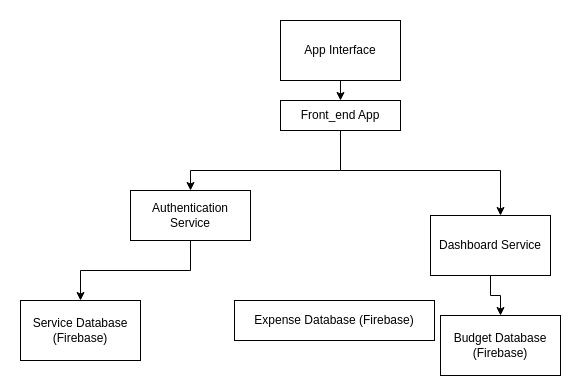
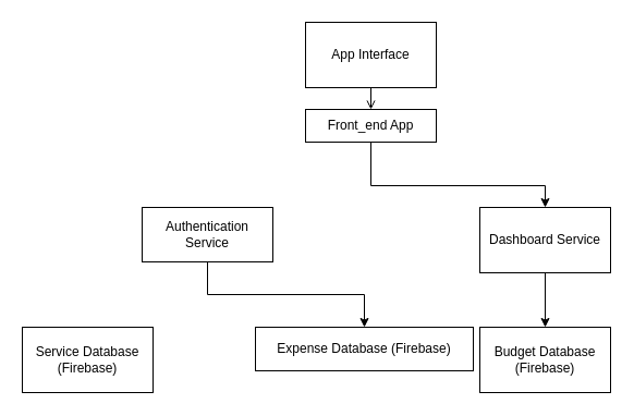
  <mxCell id="0" />
  <mxCell id="1" parent="0" />
- <mxCell id="2" style="edgeStyle=orthogonalEdgeStyle;rounded=0;orthogonalLoop=1;jettySize=auto;html=1;exitX=0.5;exitY=1;exitDx=0;exitDy=0;entryX=0.5;entryY=0;entryDx=0;entryDy=0;" edge="1" parent="1" source="3" target="6"><mxGeometry relative="1" as="geometry" /></mxCell>
+ <mxCell id="2" style="edgeStyle=orthogonalEdgeStyle;rounded=0;orthogonalLoop=1;jettySize=auto;html=1;exitX=0.5;exitY=1;exitDx=0;exitDy=0;entryX=0.5;entryY=0;entryDx=0;entryDy=0;endArrow=open;" edge="1" parent="1" source="3" target="6"><mxGeometry relative="1" as="geometry" /></mxCell>
  <mxCell id="3" value="App Interface" style="rounded=0;whiteSpace=wrap;html=1;" vertex="1" parent="1"><mxGeometry x="280" y="20" width="120" height="60" as="geometry" /></mxCell>
- <mxCell id="4" style="edgeStyle=orthogonalEdgeStyle;rounded=0;orthogonalLoop=1;jettySize=auto;html=1;" edge="1" parent="1" source="6" target="9"><mxGeometry relative="1" as="geometry"><Array as="points"><mxPoint x="340" y="170" /><mxPoint x="190" y="170" /></Array></mxGeometry></mxCell>
  <mxCell id="5" style="edgeStyle=orthogonalEdgeStyle;rounded=0;orthogonalLoop=1;jettySize=auto;html=1;" edge="1" parent="1" source="6" target="11"><mxGeometry relative="1" as="geometry"><Array as="points"><mxPoint x="340" y="170" /><mxPoint x="500" y="170" /></Array></mxGeometry></mxCell>
  <mxCell id="6" value="Front_end App" style="rounded=0;whiteSpace=wrap;html=1;" vertex="1" parent="1"><mxGeometry x="280" y="100" width="120" height="30" as="geometry" /></mxCell>
- <mxCell id="7" style="edgeStyle=orthogonalEdgeStyle;rounded=0;orthogonalLoop=1;jettySize=auto;html=1;" edge="1" parent="1" source="9" target="12"><mxGeometry relative="1" as="geometry" /></mxCell>
+ <mxCell id="8" style="edgeStyle=orthogonalEdgeStyle;rounded=0;orthogonalLoop=1;jettySize=auto;html=1;" edge="1" parent="1" source="9" target="13"><mxGeometry relative="1" as="geometry" /></mxCell>
  <mxCell id="9" value="Authentication Service" style="rounded=0;whiteSpace=wrap;html=1;" vertex="1" parent="1"><mxGeometry x="130" y="190" width="120" height="50" as="geometry" /></mxCell>
  <mxCell id="10" style="edgeStyle=orthogonalEdgeStyle;rounded=0;orthogonalLoop=1;jettySize=auto;html=1;entryX=0.5;entryY=0;entryDx=0;entryDy=0;" edge="1" parent="1" source="11" target="14"><mxGeometry relative="1" as="geometry" /></mxCell>
- <mxCell id="11" value="Dashboard Service" style="rounded=0;whiteSpace=wrap;html=1;" vertex="1" parent="1"><mxGeometry x="430" y="215" width="120" height="60" as="geometry" /></mxCell>
+ <mxCell id="11" value="Dashboard Service" style="rounded=0;whiteSpace=wrap;html=1;" vertex="1" parent="1"><mxGeometry x="440" y="190" width="120" height="60" as="geometry" /></mxCell>
  <mxCell id="12" value="Service Database (Firebase)" style="rounded=0;whiteSpace=wrap;html=1;" vertex="1" parent="1"><mxGeometry x="20" y="300" width="120" height="60" as="geometry" /></mxCell>
  <mxCell id="13" value="Expense Database (Firebase)" style="rounded=0;whiteSpace=wrap;html=1;" vertex="1" parent="1"><mxGeometry x="234" y="300" width="200" height="40" as="geometry" /></mxCell>
- <mxCell id="14" value="Budget Database (Firebase)" style="rounded=0;whiteSpace=wrap;html=1;" vertex="1" parent="1"><mxGeometry x="440" y="315" width="120" height="60" as="geometry" /></mxCell>
+ <mxCell id="14" value="Budget Database (Firebase)" style="rounded=0;whiteSpace=wrap;html=1;" vertex="1" parent="1"><mxGeometry x="440" y="300" width="120" height="60" as="geometry" /></mxCell>
